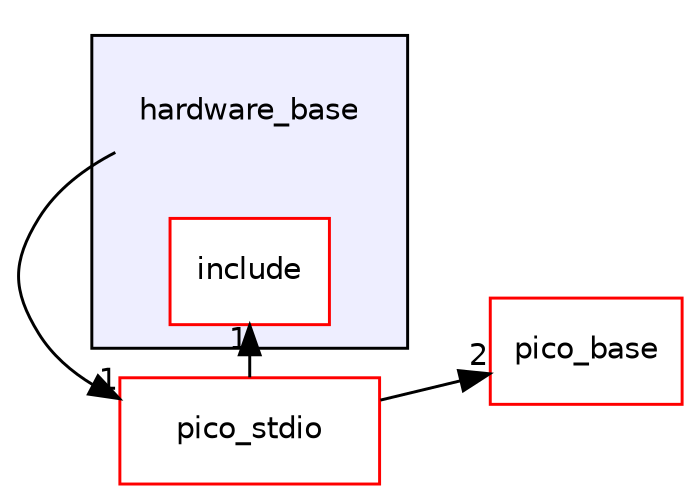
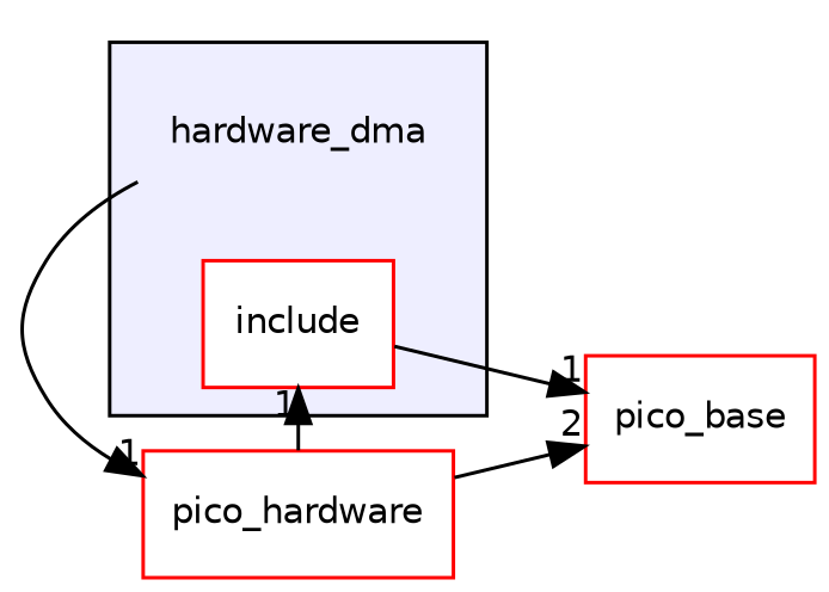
  digraph {
    compound=true
    rankdir=LR
    node [fontname=Helvetica fontsize=10 shape=box color=red fillcolor=white style=filled]
    edge [headlabel=1 labeldistance=1.5 labelfontname=Helvetica labelfontsize=10]
-   n1 [label=hardware_base shape=plaintext color="" fillcolor="" style=""]
+   n1 [label=hardware_dma shape=plaintext color="" fillcolor="" style=""]
    n2 [label=include]
-   n3 [label=pico_stdio]
+   n3 [label=pico_hardware]
    n4 [label=pico_base]
    subgraph cluster_1 {
      bgcolor="#eeeeff"
      pencolor=black
      n1
      n2
    }
    n1 -> n3
+   n2 -> n4
    n3 -> n2
    n3 -> n4 [headlabel=2]
  }
